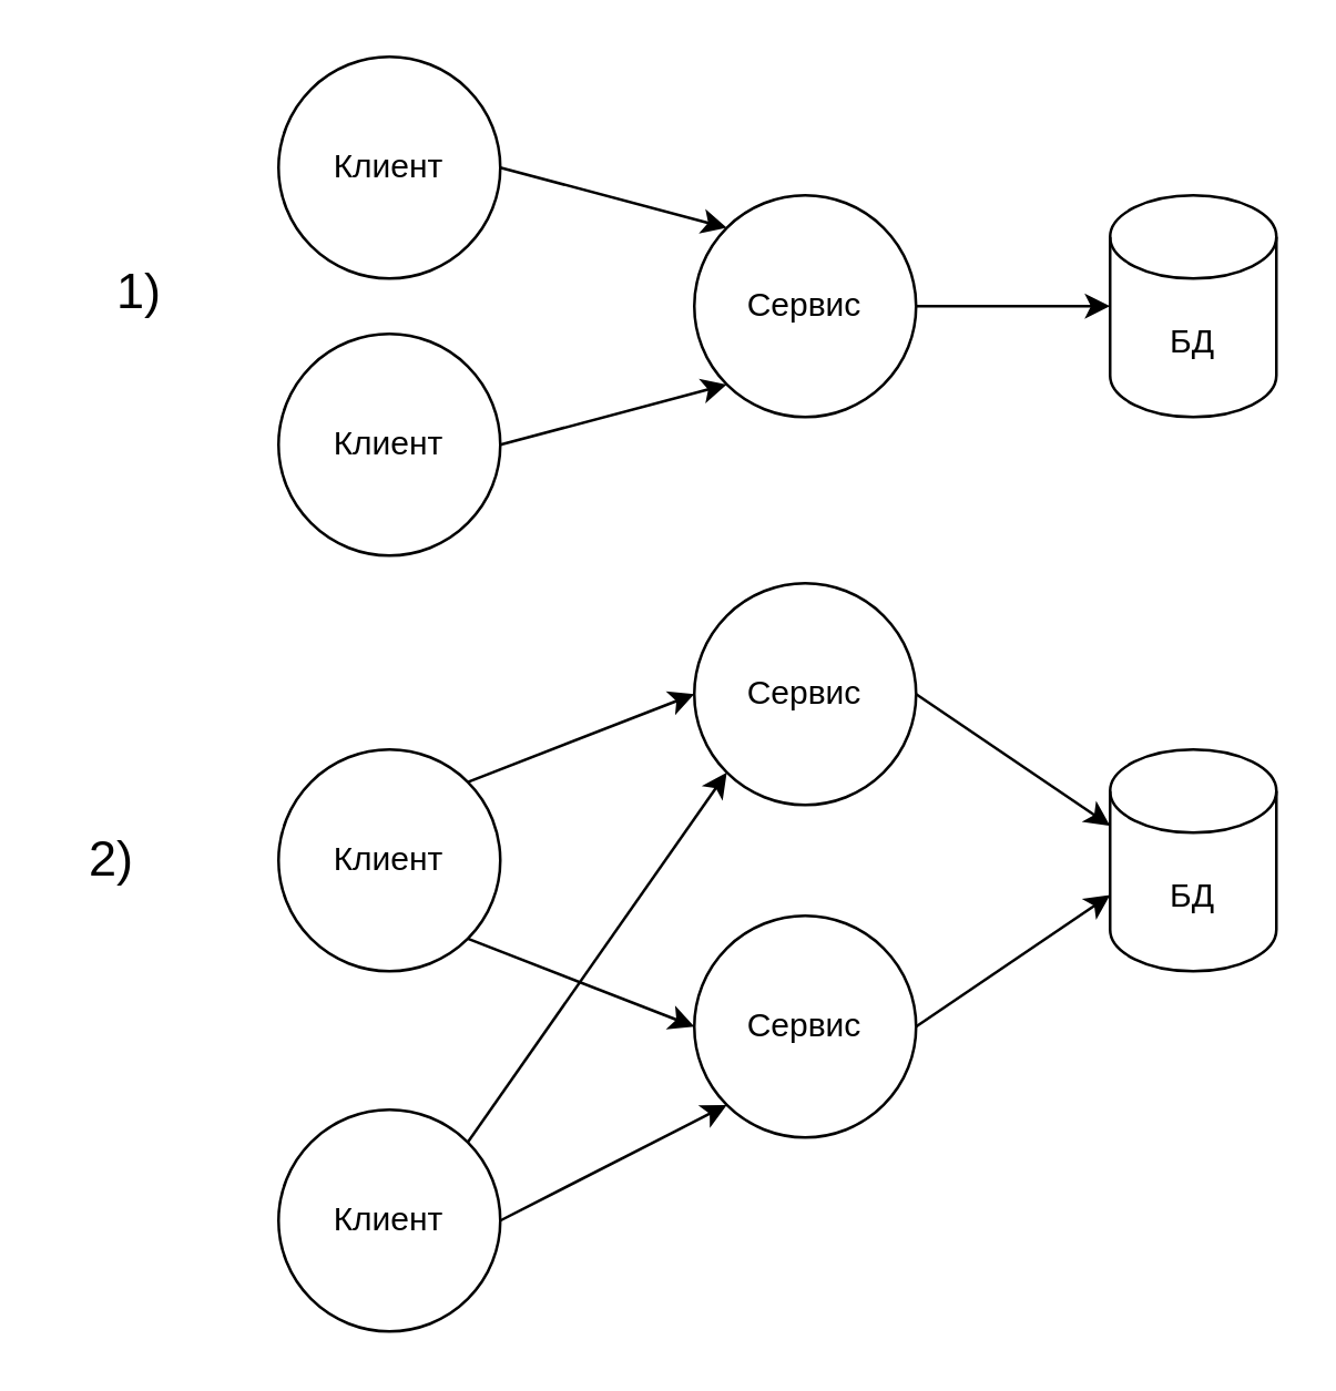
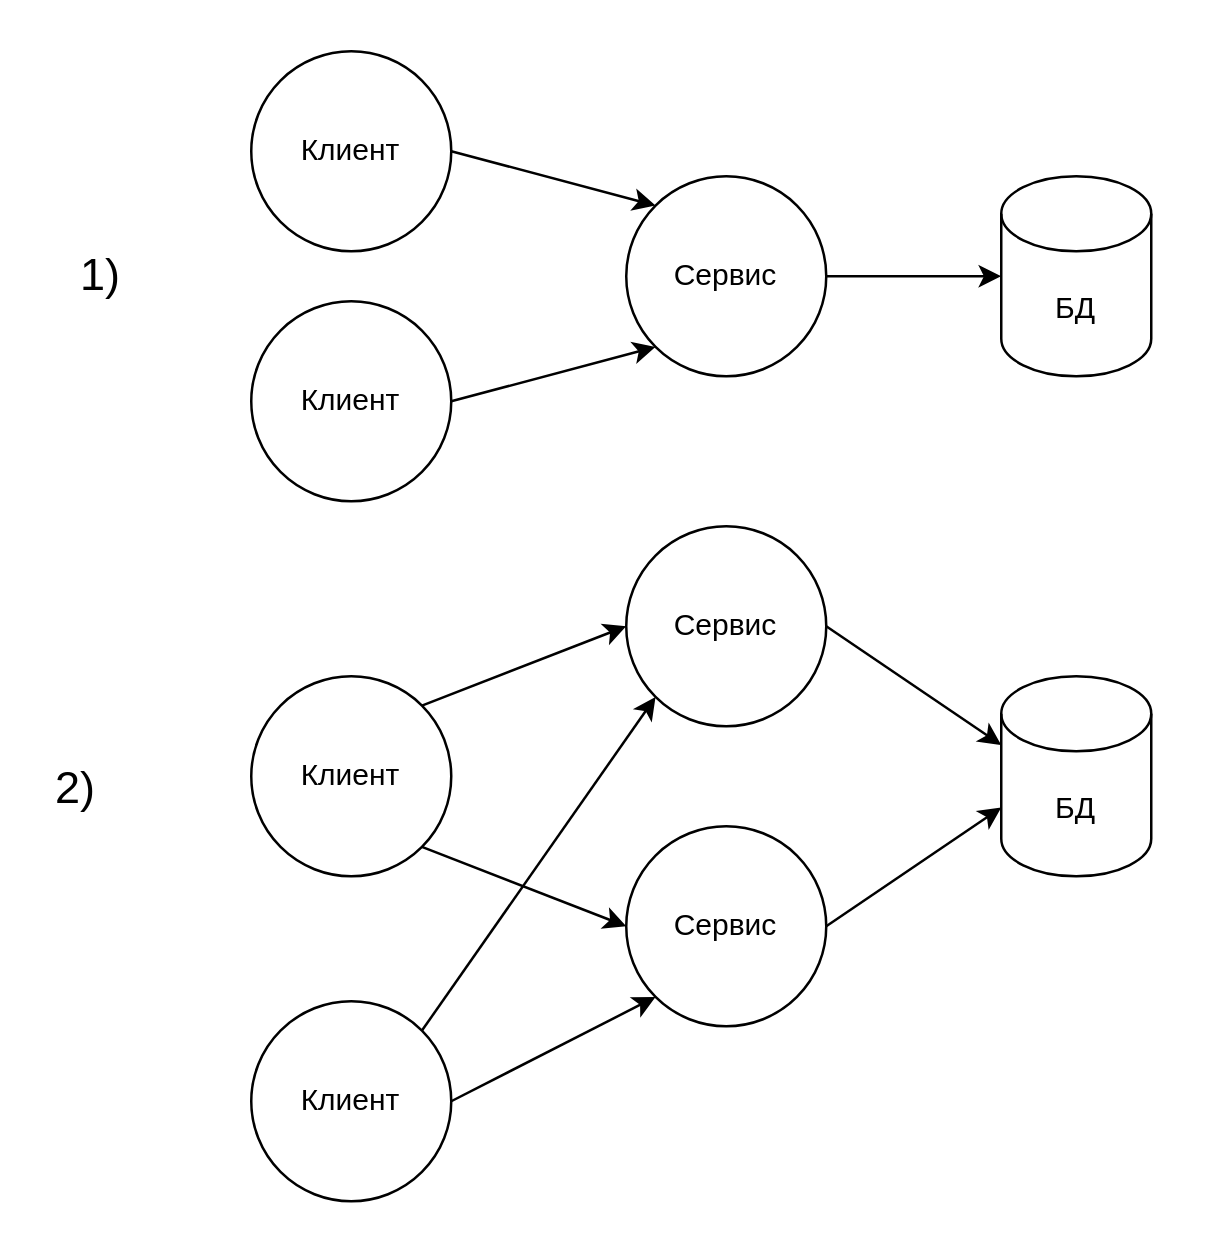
  <mxCell id="0" />
  <mxCell id="1" parent="0" />
  <mxCell id="2" style="edgeStyle=orthogonalEdgeStyle;rounded=0;orthogonalLoop=1;jettySize=auto;html=1;entryX=0;entryY=0.5;entryDx=0;entryDy=0;entryPerimeter=0;" parent="1" source="3" target="11" edge="1"><mxGeometry relative="1" as="geometry" /></mxCell>
  <mxCell id="3" value="Сервис" style="ellipse;whiteSpace=wrap;html=1;aspect=fixed;" parent="1" vertex="1"><mxGeometry x="250" y="70" width="80" height="80" as="geometry" /></mxCell>
  <mxCell id="4" value="Сервис" style="ellipse;whiteSpace=wrap;html=1;aspect=fixed;" parent="1" vertex="1"><mxGeometry x="250" y="210" width="80" height="80" as="geometry" /></mxCell>
  <mxCell id="5" value="Клиент" style="ellipse;whiteSpace=wrap;html=1;aspect=fixed;" parent="1" vertex="1"><mxGeometry x="100" y="270" width="80" height="80" as="geometry" /></mxCell>
  <mxCell id="6" value="" style="endArrow=classic;html=1;exitX=1;exitY=0;exitDx=0;exitDy=0;entryX=0;entryY=0.5;entryDx=0;entryDy=0;" parent="1" source="5" target="4" edge="1"><mxGeometry width="50" height="50" relative="1" as="geometry"><mxPoint x="160" y="330" as="sourcePoint" /><mxPoint x="210" y="280" as="targetPoint" /></mxGeometry></mxCell>
  <mxCell id="7" value="Сервис" style="ellipse;whiteSpace=wrap;html=1;aspect=fixed;" parent="1" vertex="1"><mxGeometry x="250" y="330" width="80" height="80" as="geometry" /></mxCell>
  <mxCell id="8" value="" style="endArrow=classic;html=1;exitX=1;exitY=1;exitDx=0;exitDy=0;entryX=0;entryY=0.5;entryDx=0;entryDy=0;" parent="1" source="5" target="7" edge="1"><mxGeometry width="50" height="50" relative="1" as="geometry"><mxPoint x="58.284" y="291.716" as="sourcePoint" /><mxPoint x="150" y="270" as="targetPoint" /></mxGeometry></mxCell>
- <mxCell id="9" value="&lt;font style=&quot;font-size: 18px&quot;&gt;1)&lt;/font&gt;" style="text;html=1;strokeColor=none;fillColor=none;align=center;verticalAlign=middle;whiteSpace=wrap;rounded=0;" parent="1" vertex="1"><mxGeometry x="30" y="95" width="40" height="20" as="geometry" /></mxCell>
- <mxCell id="10" value="&lt;font style=&quot;font-size: 18px&quot;&gt;2)&lt;/font&gt;" style="text;html=1;strokeColor=none;fillColor=none;align=center;verticalAlign=middle;whiteSpace=wrap;rounded=0;" parent="1" vertex="1"><mxGeometry x="20" y="300" width="40" height="20" as="geometry" /></mxCell>
+ <mxCell id="9" value="&lt;font style=&quot;font-size: 18px&quot;&gt;1)&lt;/font&gt;" style="text;html=1;strokeColor=none;fillColor=none;align=center;verticalAlign=middle;whiteSpace=wrap;rounded=0;" parent="1" vertex="1"><mxGeometry x="20" y="100" width="40" height="20" as="geometry" /></mxCell>
+ <mxCell id="10" value="&lt;font style=&quot;font-size: 18px&quot;&gt;2)&lt;/font&gt;" style="text;html=1;strokeColor=none;fillColor=none;align=center;verticalAlign=middle;whiteSpace=wrap;rounded=0;" parent="1" vertex="1"><mxGeometry x="10" y="305" width="40" height="20" as="geometry" /></mxCell>
  <mxCell id="11" value="&lt;span&gt;БД&lt;/span&gt;" style="shape=cylinder3;whiteSpace=wrap;html=1;boundedLbl=1;backgroundOutline=1;size=15;" parent="1" vertex="1"><mxGeometry x="400" y="70" width="60" height="80" as="geometry" /></mxCell>
  <mxCell id="12" value="БД" style="shape=cylinder3;whiteSpace=wrap;html=1;boundedLbl=1;backgroundOutline=1;size=15;" parent="1" vertex="1"><mxGeometry x="400" y="270" width="60" height="80" as="geometry" /></mxCell>
  <mxCell id="13" value="" style="endArrow=classic;html=1;exitX=1;exitY=0.5;exitDx=0;exitDy=0;entryX=0;entryY=0;entryDx=0;entryDy=27.5;entryPerimeter=0;" parent="1" source="4" target="12" edge="1"><mxGeometry width="50" height="50" relative="1" as="geometry"><mxPoint x="338.284" y="251.716" as="sourcePoint" /><mxPoint x="420" y="220" as="targetPoint" /></mxGeometry></mxCell>
  <mxCell id="14" value="" style="endArrow=classic;html=1;exitX=1;exitY=0.5;exitDx=0;exitDy=0;entryX=0;entryY=0;entryDx=0;entryDy=52.5;entryPerimeter=0;" parent="1" source="7" target="12" edge="1"><mxGeometry width="50" height="50" relative="1" as="geometry"><mxPoint x="340" y="340" as="sourcePoint" /><mxPoint x="390" y="290" as="targetPoint" /></mxGeometry></mxCell>
  <mxCell id="15" value="Клиент" style="ellipse;whiteSpace=wrap;html=1;aspect=fixed;" parent="1" vertex="1"><mxGeometry x="100" y="400" width="80" height="80" as="geometry" /></mxCell>
  <mxCell id="16" value="" style="endArrow=classic;html=1;fontSize=18;exitX=1;exitY=0;exitDx=0;exitDy=0;entryX=0;entryY=1;entryDx=0;entryDy=0;" parent="1" source="15" target="4" edge="1"><mxGeometry width="50" height="50" relative="1" as="geometry"><mxPoint x="240" y="330" as="sourcePoint" /><mxPoint x="290" y="280" as="targetPoint" /></mxGeometry></mxCell>
  <mxCell id="17" value="" style="endArrow=classic;html=1;fontSize=18;exitX=1;exitY=0.5;exitDx=0;exitDy=0;entryX=0;entryY=1;entryDx=0;entryDy=0;" parent="1" source="15" target="7" edge="1"><mxGeometry width="50" height="50" relative="1" as="geometry"><mxPoint x="240" y="330" as="sourcePoint" /><mxPoint x="290" y="280" as="targetPoint" /></mxGeometry></mxCell>
  <mxCell id="18" value="Клиент" style="ellipse;whiteSpace=wrap;html=1;aspect=fixed;" parent="1" vertex="1"><mxGeometry x="100" y="20" width="80" height="80" as="geometry" /></mxCell>
  <mxCell id="19" value="" style="endArrow=classic;html=1;exitX=1;exitY=0.5;exitDx=0;exitDy=0;entryX=0;entryY=0;entryDx=0;entryDy=0;" parent="1" source="18" target="3" edge="1"><mxGeometry width="50" height="50" relative="1" as="geometry"><mxPoint x="160" y="130" as="sourcePoint" /><mxPoint x="250" y="50" as="targetPoint" /></mxGeometry></mxCell>
  <mxCell id="20" value="Клиент" style="ellipse;whiteSpace=wrap;html=1;aspect=fixed;" parent="1" vertex="1"><mxGeometry x="100" y="120" width="80" height="80" as="geometry" /></mxCell>
  <mxCell id="21" value="" style="endArrow=classic;html=1;fontSize=18;exitX=1;exitY=0.5;exitDx=0;exitDy=0;entryX=0;entryY=1;entryDx=0;entryDy=0;" parent="1" source="20" target="3" edge="1"><mxGeometry width="50" height="50" relative="1" as="geometry"><mxPoint x="240" y="130" as="sourcePoint" /><mxPoint x="261.716" y="78.284" as="targetPoint" /></mxGeometry></mxCell>
